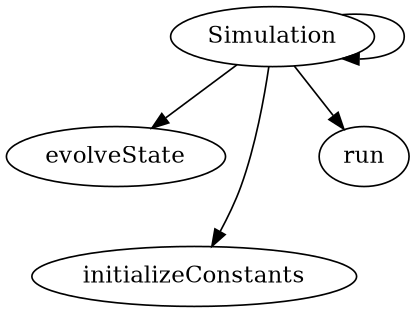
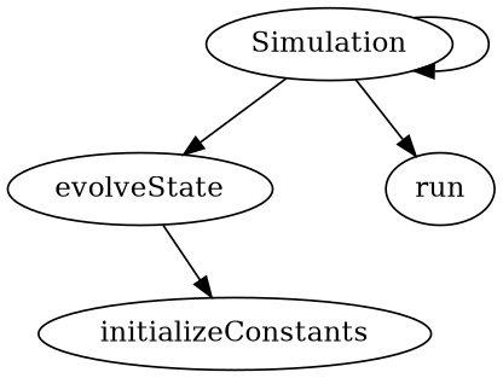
  digraph {
    Simulation
    evolveState
    initializeConstants
    run
    Simulation -> Simulation
    Simulation -> evolveState
-   Simulation -> initializeConstants
+   evolveState -> initializeConstants
    Simulation -> run
  }
